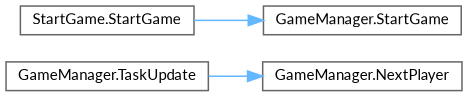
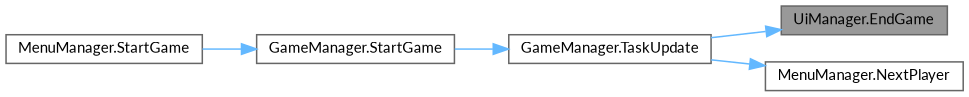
  digraph {
    fontname=Lato
    rankdir=RL
    node [color=grey40 fillcolor=white fontname=Lato fontsize=10 shape=box style=filled]
    edge [color=steelblue1 dir=back fontname=Lato fontsize=10 labelfontname=Helvetica labelfontsize=10 style=solid]
+   n1 [color=gray40 fillcolor=grey60 fontcolor=black height=0.2 label="UiManager.EndGame" width=0.4]
    n2 [height=0.2 label="GameManager.TaskUpdate" width=0.4]
    n3 [height=0.2 label="GameManager.StartGame" width=0.4]
-   n4 [height=0.2 label="GameManager.NextPlayer" width=0.4]
-   n5 [height=0.2 label="StartGame.StartGame" width=0.4]
+   n4 [height=0.2 label="MenuManager.NextPlayer" width=0.4]
+   n5 [height=0.2 label="MenuManager.StartGame" width=0.4]
+   n1 -> n2
+   n2 -> n3
    n3 -> n5
    n4 -> n2
  }
